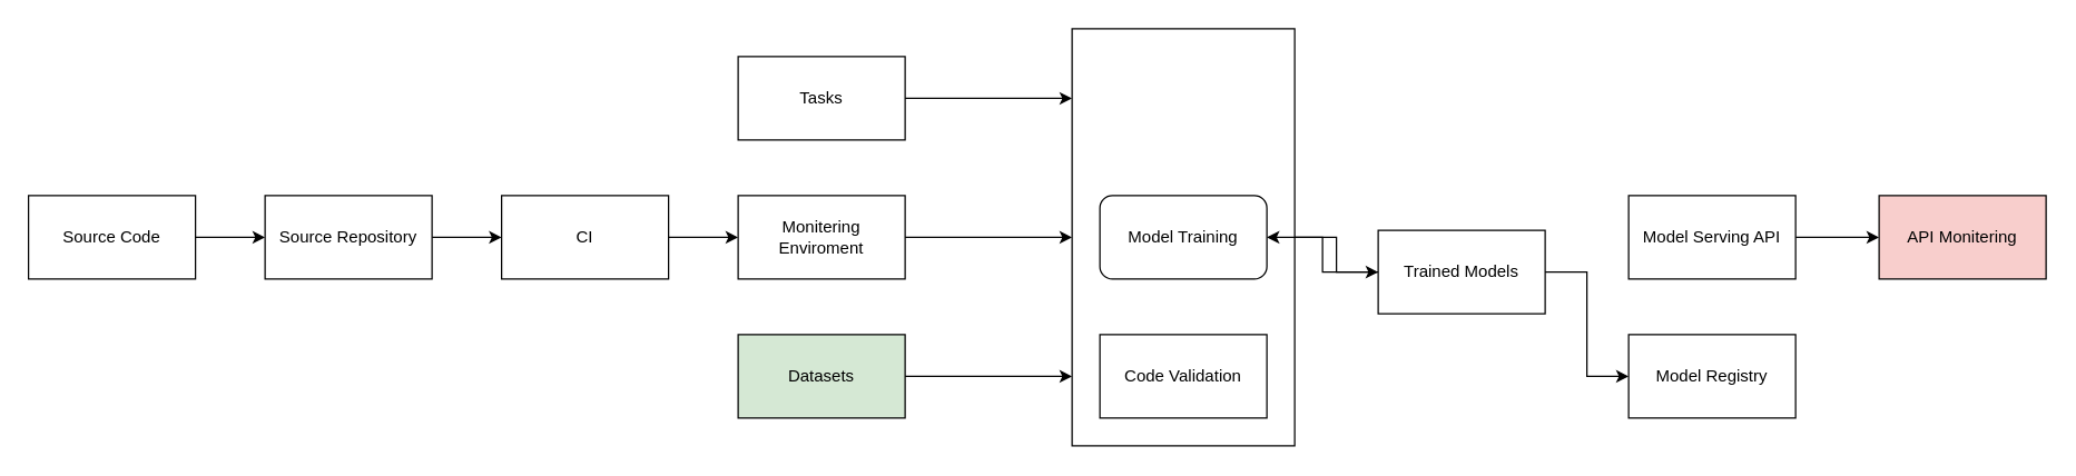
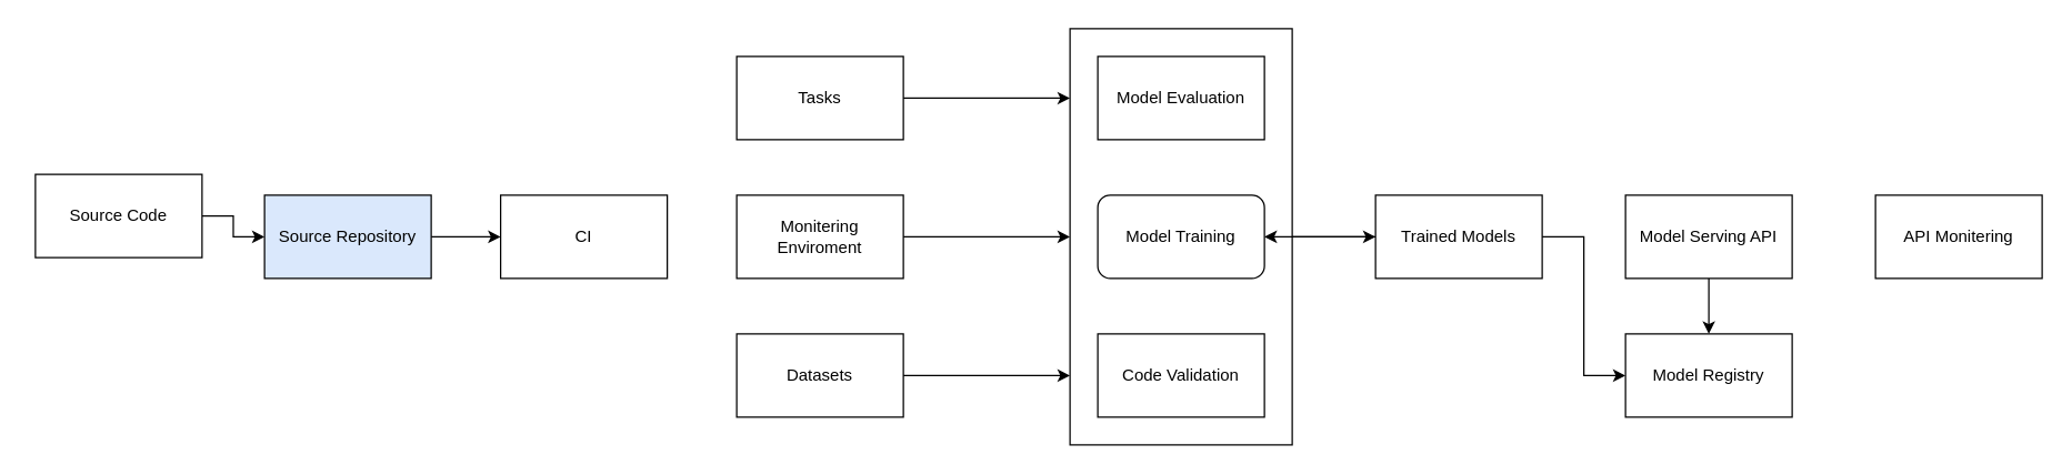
  <mxCell id="0" />
  <mxCell id="1" parent="0" />
  <mxCell id="2" value="" style="edgeStyle=orthogonalEdgeStyle;rounded=0;orthogonalLoop=1;jettySize=auto;html=1;" edge="1" parent="1" source="3" target="5"><mxGeometry relative="1" as="geometry" /></mxCell>
- <mxCell id="3" value="Source Code" style="rounded=0;whiteSpace=wrap;html=1;" vertex="1" parent="1"><mxGeometry x="20" y="140" width="120" height="60" as="geometry" /></mxCell>
+ <mxCell id="3" value="Source Code" style="rounded=0;whiteSpace=wrap;html=1;" vertex="1" parent="1"><mxGeometry x="25" y="125" width="120" height="60" as="geometry" /></mxCell>
  <mxCell id="4" value="" style="edgeStyle=orthogonalEdgeStyle;rounded=0;orthogonalLoop=1;jettySize=auto;html=1;" edge="1" parent="1" source="5" target="7"><mxGeometry relative="1" as="geometry" /></mxCell>
- <mxCell id="5" value="Source Repository" style="rounded=0;whiteSpace=wrap;html=1;" vertex="1" parent="1"><mxGeometry x="190" y="140" width="120" height="60" as="geometry" /></mxCell>
- <mxCell id="6" value="" style="edgeStyle=orthogonalEdgeStyle;rounded=0;orthogonalLoop=1;jettySize=auto;html=1;" edge="1" parent="1" source="7" target="8"><mxGeometry relative="1" as="geometry" /></mxCell>
+ <mxCell id="5" value="Source Repository" style="rounded=0;whiteSpace=wrap;html=1;fillColor=#dae8fc;" vertex="1" parent="1"><mxGeometry x="190" y="140" width="120" height="60" as="geometry" /></mxCell>
  <mxCell id="7" value="CI" style="rounded=0;whiteSpace=wrap;html=1;" vertex="1" parent="1"><mxGeometry x="360" y="140" width="120" height="60" as="geometry" /></mxCell>
  <mxCell id="8" value="Monitering Enviroment" style="rounded=0;whiteSpace=wrap;html=1;" vertex="1" parent="1"><mxGeometry x="530" y="140" width="120" height="60" as="geometry" /></mxCell>
- <mxCell id="9" value="Datasets" style="rounded=0;whiteSpace=wrap;html=1;fillColor=#d5e8d4;" vertex="1" parent="1"><mxGeometry x="530" y="240" width="120" height="60" as="geometry" /></mxCell>
+ <mxCell id="9" value="Datasets" style="rounded=0;whiteSpace=wrap;html=1;" vertex="1" parent="1"><mxGeometry x="530" y="240" width="120" height="60" as="geometry" /></mxCell>
  <mxCell id="10" value="Model Training" style="whiteSpace=wrap;html=1;rounded=1;" vertex="1" parent="1"><mxGeometry x="790" y="140" width="120" height="60" as="geometry" /></mxCell>
  <mxCell id="11" value="Code Validation" style="rounded=0;whiteSpace=wrap;html=1;" vertex="1" parent="1"><mxGeometry x="790" y="240" width="120" height="60" as="geometry" /></mxCell>
+ <mxCell id="12" value="Model Evaluation" style="rounded=0;whiteSpace=wrap;html=1;" vertex="1" parent="1"><mxGeometry x="790" y="40" width="120" height="60" as="geometry" /></mxCell>
  <mxCell id="13" value="" style="edgeStyle=orthogonalEdgeStyle;rounded=0;orthogonalLoop=1;jettySize=auto;html=1;" edge="1" parent="1" source="14" target="18"><mxGeometry relative="1" as="geometry" /></mxCell>
  <mxCell id="14" value="" style="rounded=0;whiteSpace=wrap;html=1;fillColor=none;" vertex="1" parent="1"><mxGeometry x="770" y="20" width="160" height="300" as="geometry" /></mxCell>
  <mxCell id="15" value="" style="endArrow=classic;html=1;rounded=0;exitX=1;exitY=0.5;exitDx=0;exitDy=0;" edge="1" parent="1" source="8"><mxGeometry width="50" height="50" relative="1" as="geometry"><mxPoint x="320" y="460" as="sourcePoint" /><mxPoint x="770" y="170" as="targetPoint" /></mxGeometry></mxCell>
  <mxCell id="16" value="" style="endArrow=classic;html=1;rounded=0;exitX=1;exitY=0.5;exitDx=0;exitDy=0;" edge="1" parent="1" source="9"><mxGeometry width="50" height="50" relative="1" as="geometry"><mxPoint x="660" y="180" as="sourcePoint" /><mxPoint x="770" y="270" as="targetPoint" /></mxGeometry></mxCell>
  <mxCell id="17" value="" style="edgeStyle=orthogonalEdgeStyle;rounded=0;orthogonalLoop=1;jettySize=auto;html=1;" edge="1" parent="1" source="18" target="10"><mxGeometry relative="1" as="geometry" /></mxCell>
- <mxCell id="18" value="Trained Models" style="rounded=0;whiteSpace=wrap;html=1;" vertex="1" parent="1"><mxGeometry x="990" y="165" width="120" height="60" as="geometry" /></mxCell>
- <mxCell id="19" value="" style="edgeStyle=orthogonalEdgeStyle;rounded=0;orthogonalLoop=1;jettySize=auto;html=1;" edge="1" parent="1" source="20" target="25"><mxGeometry relative="1" as="geometry" /></mxCell>
+ <mxCell id="18" value="Trained Models" style="rounded=0;whiteSpace=wrap;html=1;" vertex="1" parent="1"><mxGeometry x="990" y="140" width="120" height="60" as="geometry" /></mxCell>
+ <mxCell id="19" value="" style="edgeStyle=orthogonalEdgeStyle;rounded=0;orthogonalLoop=1;jettySize=auto;html=1;" edge="1" parent="1" source="20" target="21"><mxGeometry relative="1" as="geometry" /></mxCell>
  <mxCell id="20" value="Model Serving API" style="rounded=0;whiteSpace=wrap;html=1;" vertex="1" parent="1"><mxGeometry x="1170" y="140" width="120" height="60" as="geometry" /></mxCell>
  <mxCell id="21" value="Model Registry" style="rounded=0;whiteSpace=wrap;html=1;" vertex="1" parent="1"><mxGeometry x="1170" y="240" width="120" height="60" as="geometry" /></mxCell>
  <mxCell id="22" value="" style="edgeStyle=orthogonalEdgeStyle;rounded=0;orthogonalLoop=1;jettySize=auto;html=1;exitX=1;exitY=0.5;exitDx=0;exitDy=0;entryX=0;entryY=0.5;entryDx=0;entryDy=0;" edge="1" parent="1" source="18" target="21"><mxGeometry relative="1" as="geometry"><mxPoint x="1100" y="260" as="sourcePoint" /><mxPoint x="1000" y="180" as="targetPoint" /></mxGeometry></mxCell>
  <mxCell id="23" value="Tasks" style="rounded=0;whiteSpace=wrap;html=1;" vertex="1" parent="1"><mxGeometry x="530" y="40" width="120" height="60" as="geometry" /></mxCell>
  <mxCell id="24" value="" style="endArrow=classic;html=1;rounded=0;exitX=1;exitY=0.5;exitDx=0;exitDy=0;entryX=0;entryY=0.167;entryDx=0;entryDy=0;entryPerimeter=0;" edge="1" parent="1" source="23" target="14"><mxGeometry width="50" height="50" relative="1" as="geometry"><mxPoint x="660" y="180" as="sourcePoint" /><mxPoint x="780" y="180" as="targetPoint" /></mxGeometry></mxCell>
- <mxCell id="25" value="API Monitering" style="rounded=0;whiteSpace=wrap;html=1;fillColor=#f8cecc;" vertex="1" parent="1"><mxGeometry x="1350" y="140" width="120" height="60" as="geometry" /></mxCell>
+ <mxCell id="25" value="API Monitering" style="rounded=0;whiteSpace=wrap;html=1;" vertex="1" parent="1"><mxGeometry x="1350" y="140" width="120" height="60" as="geometry" /></mxCell>
